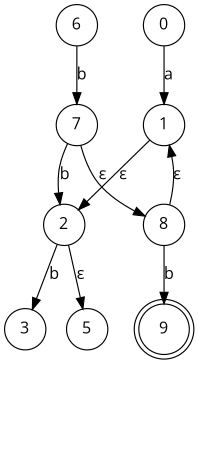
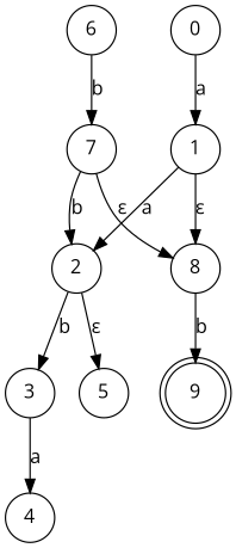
  digraph {
    fontname="Open Sans"
    rankdir=TB
    node [fontname="Open Sans" shape=circle]
    edge [fontname="Open Sans"]
    0
    1
    2
    8
    3
    5
    n7 [label=9 shape=doublecircle]
+   4
    7
    6
    0 -> 1 [label=a]
-   1 -> 2 [label="ε"]
-   8 -> 1 [label="ε"]
+   1 -> 2 [label=a]
+   1 -> 8 [label="ε"]
    2 -> 3 [label=b]
    2 -> 5 [label="ε"]
    8 -> n7 [label=b]
+   3 -> 4 [label=a]
    7 -> 2 [label=b]
    7 -> 8 [label="ε"]
    6 -> 7 [label=b]
  }
